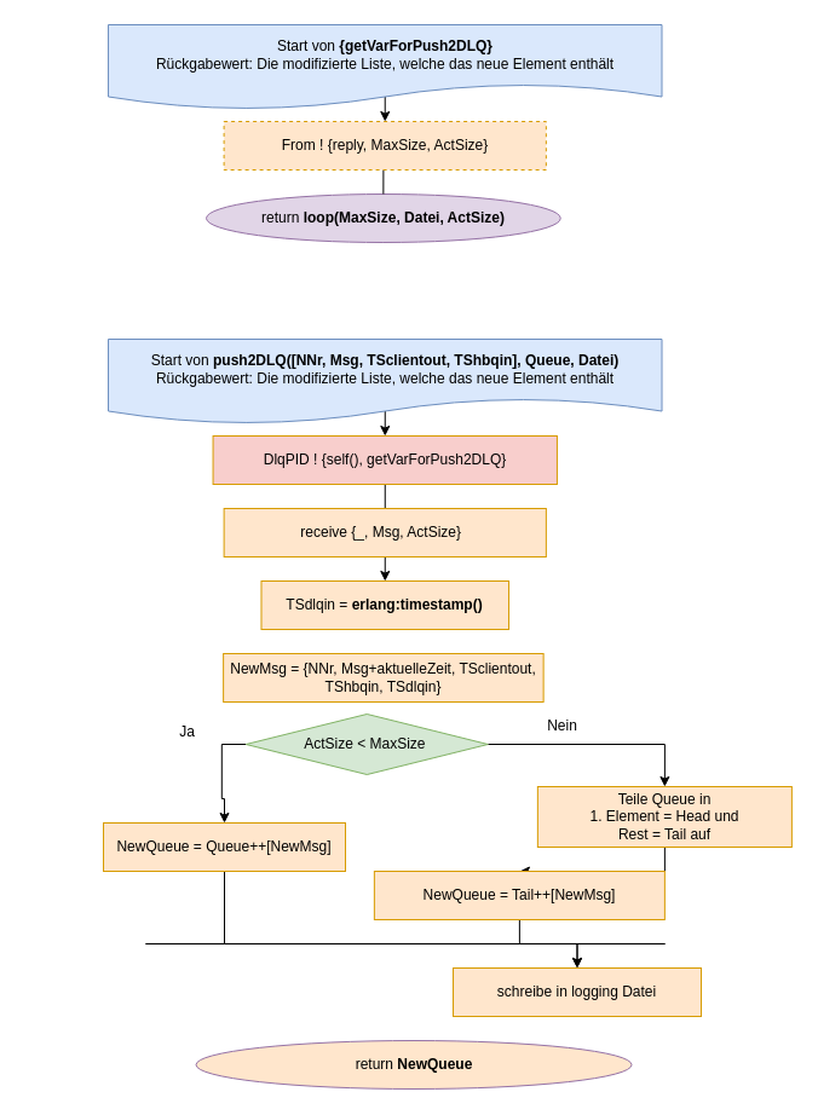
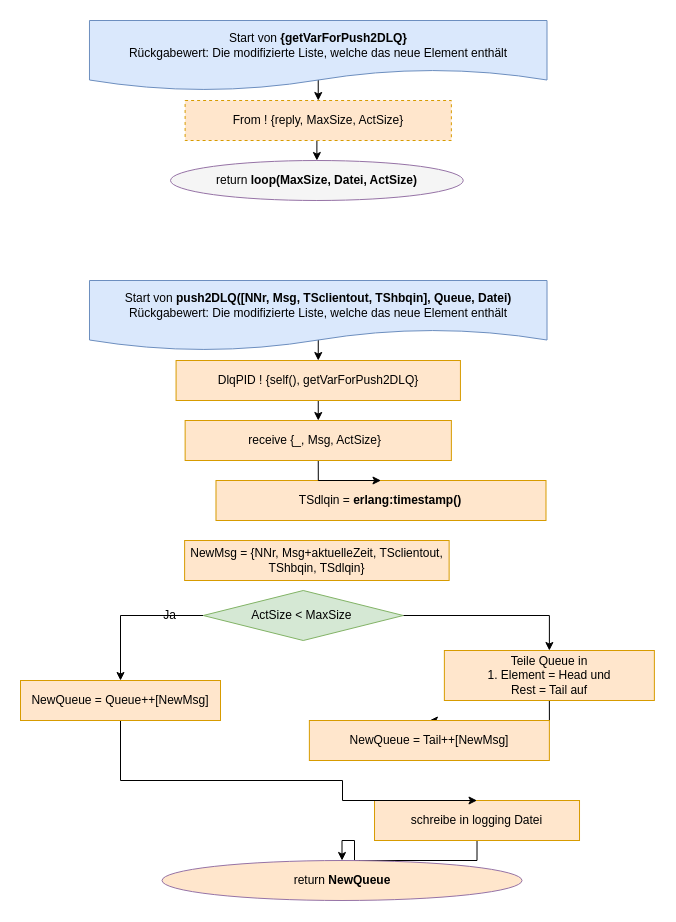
  <mxCell id="0" />
  <mxCell id="1" parent="0" />
  <mxCell id="2" style="edgeStyle=orthogonalEdgeStyle;rounded=0;orthogonalLoop=1;jettySize=auto;html=1;exitX=0.5;exitY=0;exitDx=0;exitDy=0;entryX=0.5;entryY=0;entryDx=0;entryDy=0;" parent="1" source="3" target="27" edge="1"><mxGeometry relative="1" as="geometry"><Array as="points"><mxPoint x="317.98" y="30" /><mxPoint x="317.98" y="30" /></Array></mxGeometry></mxCell>
  <mxCell id="3" value="Start von &lt;b&gt;{getVarForPush2DLQ}&lt;/b&gt;&lt;br&gt;Rückgabewert: Die modifizierte Liste, welche das neue Element enthält" style="shape=document;whiteSpace=wrap;html=1;boundedLbl=1;fillColor=#dae8fc;strokeColor=#6c8ebf;" parent="1" vertex="1"><mxGeometry x="88.98" width="457.53" height="70" as="geometry" y="20" /></mxCell>
- <mxCell id="4" value="TSdlqin = &lt;b&gt;erlang:timestamp()&lt;/b&gt;" style="rounded=0;whiteSpace=wrap;html=1;fillColor=#ffe6cc;strokeColor=#d79b00;" parent="1" vertex="1"><mxGeometry x="215.49" y="480" width="204.53" height="40" as="geometry" /></mxCell>
+ <mxCell id="4" value="TSdlqin = &lt;b&gt;erlang:timestamp()&lt;/b&gt;" style="rounded=0;whiteSpace=wrap;html=1;fillColor=#ffe6cc;strokeColor=#d79b00;" parent="1" vertex="1"><mxGeometry x="215.49" y="480" width="330" height="40" as="geometry" /></mxCell>
  <mxCell id="5" style="edgeStyle=orthogonalEdgeStyle;rounded=0;orthogonalLoop=1;jettySize=auto;html=1;exitX=0.5;exitY=1;exitDx=0;exitDy=0;entryX=0.5;entryY=0;entryDx=0;entryDy=0;" parent="1" source="6" target="24" edge="1"><mxGeometry relative="1" as="geometry" /></mxCell>
  <mxCell id="6" value="Teile Queue in&lt;br&gt;1. Element = Head und&lt;br&gt;Rest = Tail auf" style="rounded=0;whiteSpace=wrap;html=1;fillColor=#ffe6cc;strokeColor=#d79b00;" parent="1" vertex="1"><mxGeometry x="443.87" y="650" width="210" height="50" as="geometry" /></mxCell>
  <mxCell id="7" style="edgeStyle=orthogonalEdgeStyle;rounded=0;orthogonalLoop=1;jettySize=auto;html=1;exitX=1;exitY=0.5;exitDx=0;exitDy=0;entryX=0.5;entryY=0;entryDx=0;entryDy=0;" parent="1" source="9" target="6" edge="1"><mxGeometry relative="1" as="geometry"><mxPoint x="366.44" y="655" as="sourcePoint" /></mxGeometry></mxCell>
  <mxCell id="8" style="edgeStyle=orthogonalEdgeStyle;rounded=0;orthogonalLoop=1;jettySize=auto;html=1;exitX=0;exitY=0.5;exitDx=0;exitDy=0;entryX=0.5;entryY=0;entryDx=0;entryDy=0;" parent="1" source="9" target="22" edge="1"><mxGeometry relative="1" as="geometry" /></mxCell>
  <mxCell id="9" value="&lt;span style=&quot;font-weight: normal&quot;&gt;ActSize &amp;lt; MaxSize&amp;nbsp;&lt;/span&gt;" style="rhombus;whiteSpace=wrap;html=1;rounded=0;fillColor=#d5e8d4;strokeColor=#82b366;fontStyle=1" parent="1" vertex="1"><mxGeometry x="202.75" y="590" width="200" height="50" as="geometry" /></mxCell>
- <mxCell id="10" value="Ja" style="text;html=1;align=center;verticalAlign=middle;resizable=0;points=[];autosize=1;strokeColor=none;fillColor=none;" parent="1" vertex="1"><mxGeometry x="139.02" y="595" width="30" height="20" as="geometry" /></mxCell>
- <mxCell id="11" value="Nein" style="text;html=1;align=center;verticalAlign=middle;resizable=0;points=[];autosize=1;strokeColor=none;fillColor=none;" parent="1" vertex="1"><mxGeometry x="444.02" y="590" width="40" height="20" as="geometry" /></mxCell>
+ <mxCell id="10" value="Ja" style="text;html=1;align=center;verticalAlign=middle;resizable=0;points=[];autosize=1;strokeColor=none;fillColor=none;" parent="1" vertex="1"><mxGeometry x="154.02" y="605" width="30" height="20" as="geometry" /></mxCell>
+ <mxCell id="12" style="edgeStyle=orthogonalEdgeStyle;rounded=0;orthogonalLoop=1;jettySize=auto;html=1;exitX=0.5;exitY=1;exitDx=0;exitDy=0;entryX=0.5;entryY=0;entryDx=0;entryDy=0;" parent="1" source="13" target="25" edge="1"><mxGeometry relative="1" as="geometry" /></mxCell>
  <mxCell id="13" value="schreibe in logging Datei" style="rounded=0;whiteSpace=wrap;html=1;fillColor=#ffe6cc;strokeColor=#d79b00;" parent="1" vertex="1"><mxGeometry x="374.02" y="800" width="205" height="40" as="geometry" /></mxCell>
  <mxCell id="14" style="edgeStyle=orthogonalEdgeStyle;rounded=0;orthogonalLoop=1;jettySize=auto;html=1;exitX=0.5;exitY=0;exitDx=0;exitDy=0;entryX=0.5;entryY=0;entryDx=0;entryDy=0;" parent="1" source="15" edge="1"><mxGeometry relative="1" as="geometry"><Array as="points"><mxPoint x="318" y="290" /><mxPoint x="318" y="290" /></Array><mxPoint x="317.74" y="360" as="targetPoint" /></mxGeometry></mxCell>
  <mxCell id="15" value="Start von &lt;b&gt;push2DLQ([NNr, Msg, TSclientout, TShbqin], Queue, Datei)&lt;/b&gt;&lt;br&gt;Rückgabewert: Die modifizierte Liste, welche das neue Element enthält" style="shape=document;whiteSpace=wrap;html=1;boundedLbl=1;fillColor=#dae8fc;strokeColor=#6c8ebf;" parent="1" vertex="1"><mxGeometry x="88.99" y="280" width="457.53" height="70" as="geometry" /></mxCell>
- <mxCell id="16" style="edgeStyle=orthogonalEdgeStyle;rounded=0;orthogonalLoop=1;jettySize=auto;html=1;exitX=0.5;exitY=1;exitDx=0;exitDy=0;entryX=0.5;entryY=0;entryDx=0;entryDy=0;endArrow=none;" parent="1" source="17" target="20" edge="1"><mxGeometry relative="1" as="geometry" /></mxCell>
- <mxCell id="17" value="DlqPID ! {self(), getVarForPush2DLQ}" style="rounded=0;whiteSpace=wrap;html=1;fillColor=#f8cecc;strokeColor=#d79b00;" parent="1" vertex="1"><mxGeometry x="175.57" y="360" width="284.36" height="40" as="geometry" /></mxCell>
- <mxCell id="18" value="return &lt;b&gt;loop(MaxSize, Datei, ActSize)&lt;/b&gt;" style="ellipse;whiteSpace=wrap;html=1;rounded=0;fillColor=#e1d5e7;strokeColor=#9673a6;" parent="1" vertex="1"><mxGeometry x="170" y="160" width="292.74" height="40" as="geometry" /></mxCell>
+ <mxCell id="16" style="edgeStyle=orthogonalEdgeStyle;rounded=0;orthogonalLoop=1;jettySize=auto;html=1;exitX=0.5;exitY=1;exitDx=0;exitDy=0;entryX=0.5;entryY=0;entryDx=0;entryDy=0;" parent="1" source="17" target="20" edge="1"><mxGeometry relative="1" as="geometry" /></mxCell>
+ <mxCell id="17" value="DlqPID ! {self(), getVarForPush2DLQ}" style="rounded=0;whiteSpace=wrap;html=1;fillColor=#ffe6cc;strokeColor=#d79b00;" parent="1" vertex="1"><mxGeometry x="175.57" y="360" width="284.36" height="40" as="geometry" /></mxCell>
+ <mxCell id="18" value="return &lt;b&gt;loop(MaxSize, Datei, ActSize)&lt;/b&gt;" style="ellipse;whiteSpace=wrap;html=1;rounded=0;fillColor=#f5f5f5;strokeColor=#9673a6;" parent="1" vertex="1"><mxGeometry x="170" y="160" width="292.74" height="40" as="geometry" /></mxCell>
  <mxCell id="19" style="edgeStyle=orthogonalEdgeStyle;rounded=0;orthogonalLoop=1;jettySize=auto;html=1;exitX=0.5;exitY=1;exitDx=0;exitDy=0;entryX=0.5;entryY=0;entryDx=0;entryDy=0;" parent="1" source="20" target="4" edge="1"><mxGeometry relative="1" as="geometry" /></mxCell>
  <mxCell id="20" value="receive {_, Msg, ActSize}&amp;nbsp;&amp;nbsp;" style="rounded=0;whiteSpace=wrap;html=1;fillColor=#ffe6cc;strokeColor=#d79b00;" parent="1" vertex="1"><mxGeometry x="184.63" y="420" width="266.24" height="40" as="geometry" /></mxCell>
  <mxCell id="21" style="edgeStyle=orthogonalEdgeStyle;rounded=0;orthogonalLoop=1;jettySize=auto;html=1;exitX=0.5;exitY=1;exitDx=0;exitDy=0;entryX=0.5;entryY=0;entryDx=0;entryDy=0;" parent="1" source="22" target="13" edge="1"><mxGeometry relative="1" as="geometry"><Array as="points"><mxPoint x="120" y="780" /><mxPoint x="342" y="780" /></Array></mxGeometry></mxCell>
- <mxCell id="22" value="NewQueue = Queue++[NewMsg]" style="rounded=0;whiteSpace=wrap;html=1;fillColor=#ffe6cc;strokeColor=#d79b00;" parent="1" vertex="1"><mxGeometry x="85" y="680" width="200" height="40" as="geometry" /></mxCell>
- <mxCell id="23" style="edgeStyle=orthogonalEdgeStyle;rounded=0;orthogonalLoop=1;jettySize=auto;html=1;exitX=0.5;exitY=1;exitDx=0;exitDy=0;entryX=0.5;entryY=0;entryDx=0;entryDy=0;" parent="1" source="24" target="13" edge="1"><mxGeometry relative="1" as="geometry"><Array as="points"><mxPoint x="549" y="780" /><mxPoint x="342" y="780" /></Array></mxGeometry></mxCell>
+ <mxCell id="22" value="NewQueue = Queue++[NewMsg]" style="rounded=0;whiteSpace=wrap;html=1;fillColor=#ffe6cc;strokeColor=#d79b00;" parent="1" vertex="1"><mxGeometry x="20" y="680" width="200" height="40" as="geometry" /></mxCell>
  <mxCell id="24" value="NewQueue = Tail++[NewMsg]" style="rounded=0;whiteSpace=wrap;html=1;fillColor=#ffe6cc;strokeColor=#d79b00;" parent="1" vertex="1"><mxGeometry x="308.87" y="720" width="240" height="40" as="geometry" /></mxCell>
  <mxCell id="25" value="return &lt;b&gt;NewQueue&lt;/b&gt;" style="ellipse;whiteSpace=wrap;html=1;rounded=0;fillColor=#ffe6cc;strokeColor=#9673a6;" parent="1" vertex="1"><mxGeometry x="161.52" y="860" width="360" height="40" as="geometry" /></mxCell>
- <mxCell id="26" style="edgeStyle=orthogonalEdgeStyle;rounded=0;orthogonalLoop=1;jettySize=auto;html=1;exitX=0.5;exitY=1;exitDx=0;exitDy=0;entryX=0.5;entryY=0;entryDx=0;entryDy=0;endArrow=none;" parent="1" source="27" target="18" edge="1"><mxGeometry relative="1" as="geometry" /></mxCell>
+ <mxCell id="26" style="edgeStyle=orthogonalEdgeStyle;rounded=0;orthogonalLoop=1;jettySize=auto;html=1;exitX=0.5;exitY=1;exitDx=0;exitDy=0;entryX=0.5;entryY=0;entryDx=0;entryDy=0;" parent="1" source="27" target="18" edge="1"><mxGeometry relative="1" as="geometry" /></mxCell>
  <mxCell id="27" value="From ! {reply, MaxSize, ActSize}" style="rounded=0;whiteSpace=wrap;html=1;fillColor=#ffe6cc;strokeColor=#d79b00;dashed=1;" parent="1" vertex="1"><mxGeometry x="184.62" y="100" width="266.24" height="40" as="geometry" /></mxCell>
  <mxCell id="28" value="NewMsg = {NNr, Msg+aktuelleZeit, TSclientout, TShbqin, TSdlqin}" style="rounded=0;whiteSpace=wrap;html=1;fillColor=#ffe6cc;strokeColor=#d79b00;" parent="1" vertex="1"><mxGeometry x="184.12" y="540" width="264.51" height="40" as="geometry" /></mxCell>
